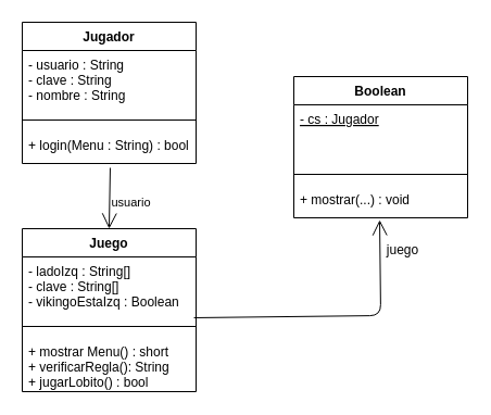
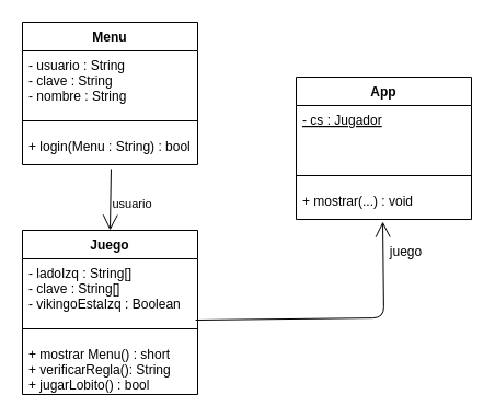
  <mxCell id="0" />
  <mxCell id="1" parent="0" />
- <mxCell id="2" value="Jugador" style="swimlane;fontStyle=1;align=center;verticalAlign=top;childLayout=stackLayout;horizontal=1;startSize=26;horizontalStack=0;resizeParent=1;resizeParentMax=0;resizeLast=0;collapsible=1;marginBottom=0;" parent="1" vertex="1"><mxGeometry x="20" y="20" width="160" height="130" as="geometry" /></mxCell>
+ <mxCell id="2" value="Menu" style="swimlane;fontStyle=1;align=center;verticalAlign=top;childLayout=stackLayout;horizontal=1;startSize=26;horizontalStack=0;resizeParent=1;resizeParentMax=0;resizeLast=0;collapsible=1;marginBottom=0;" parent="1" vertex="1"><mxGeometry x="20" y="20" width="160" height="130" as="geometry" /></mxCell>
  <mxCell id="3" value="- usuario : String&#10;- clave : String&#10;- nombre : String" style="text;strokeColor=none;fillColor=none;align=left;verticalAlign=top;spacingLeft=4;spacingRight=4;overflow=hidden;rotatable=0;points=[[0,0.5],[1,0.5]];portConstraint=eastwest;" parent="2" vertex="1"><mxGeometry y="26" width="160" height="54" as="geometry" /></mxCell>
  <mxCell id="4" value="" style="line;strokeWidth=1;fillColor=none;align=left;verticalAlign=middle;spacingTop=-1;spacingLeft=3;spacingRight=3;rotatable=0;labelPosition=right;points=[];portConstraint=eastwest;strokeColor=inherit;" parent="2" vertex="1"><mxGeometry y="80" width="160" height="20" as="geometry" /></mxCell>
  <mxCell id="5" value="+ login(Menu : String) : bool" style="text;strokeColor=none;fillColor=none;align=left;verticalAlign=top;spacingLeft=4;spacingRight=4;overflow=hidden;rotatable=0;points=[[0,0.5],[1,0.5]];portConstraint=eastwest;" parent="2" vertex="1"><mxGeometry y="100" width="160" height="30" as="geometry" /></mxCell>
  <mxCell id="6" value="Juego" style="swimlane;fontStyle=1;align=center;verticalAlign=top;childLayout=stackLayout;horizontal=1;startSize=26;horizontalStack=0;resizeParent=1;resizeParentMax=0;resizeLast=0;collapsible=1;marginBottom=0;" parent="1" vertex="1"><mxGeometry x="20" y="210" width="160" height="150" as="geometry"><mxRectangle x="170" y="240" width="80" height="30" as="alternateBounds" /></mxGeometry></mxCell>
  <mxCell id="7" value="- ladoIzq : String[]&#10;- clave : String[]&#10;- vikingoEstaIzq : Boolean" style="text;strokeColor=none;fillColor=none;align=left;verticalAlign=top;spacingLeft=4;spacingRight=4;overflow=hidden;rotatable=0;points=[[0,0.5],[1,0.5]];portConstraint=eastwest;" parent="6" vertex="1"><mxGeometry y="26" width="160" height="54" as="geometry" /></mxCell>
  <mxCell id="8" value="" style="line;strokeWidth=1;fillColor=none;align=left;verticalAlign=middle;spacingTop=-1;spacingLeft=3;spacingRight=3;rotatable=0;labelPosition=right;points=[];portConstraint=eastwest;strokeColor=inherit;" parent="6" vertex="1"><mxGeometry y="80" width="160" height="20" as="geometry" /></mxCell>
  <mxCell id="9" value="+ mostrar Menu() : short&#10;+ verificarRegla(): String&#10;+ jugarLobito() : bool" style="text;strokeColor=none;fillColor=none;align=left;verticalAlign=top;spacingLeft=4;spacingRight=4;overflow=hidden;rotatable=0;points=[[0,0.5],[1,0.5]];portConstraint=eastwest;" parent="6" vertex="1"><mxGeometry y="100" width="160" height="50" as="geometry" /></mxCell>
  <mxCell id="10" value="" style="endArrow=open;endFill=1;endSize=12;html=1;entryX=0.5;entryY=0;entryDx=0;entryDy=0;exitX=0.506;exitY=1.133;exitDx=0;exitDy=0;exitPerimeter=0;" parent="1" source="5" target="6" edge="1"><mxGeometry width="160" relative="1" as="geometry"><mxPoint x="230" y="110" as="sourcePoint" /><mxPoint x="290" y="280" as="targetPoint" /></mxGeometry></mxCell>
  <mxCell id="11" value="usuario" style="edgeLabel;html=1;align=center;verticalAlign=middle;resizable=0;points=[];" parent="10" vertex="1" connectable="0"><mxGeometry x="-0.394" y="2" relative="1" as="geometry"><mxPoint x="17" y="14" as="offset" /></mxGeometry></mxCell>
- <mxCell id="12" value="Boolean" style="swimlane;fontStyle=1;align=center;verticalAlign=top;childLayout=stackLayout;horizontal=1;startSize=26;horizontalStack=0;resizeParent=1;resizeParentMax=0;resizeLast=0;collapsible=1;marginBottom=0;" parent="1" vertex="1"><mxGeometry x="270" y="70" width="160" height="130" as="geometry" /></mxCell>
+ <mxCell id="12" value="App" style="swimlane;fontStyle=1;align=center;verticalAlign=top;childLayout=stackLayout;horizontal=1;startSize=26;horizontalStack=0;resizeParent=1;resizeParentMax=0;resizeLast=0;collapsible=1;marginBottom=0;" parent="1" vertex="1"><mxGeometry x="270" y="70" width="160" height="130" as="geometry" /></mxCell>
  <mxCell id="13" value="- cs : Jugador" style="text;strokeColor=none;fillColor=none;align=left;verticalAlign=top;spacingLeft=4;spacingRight=4;overflow=hidden;rotatable=0;points=[[0,0.5],[1,0.5]];portConstraint=eastwest;fontStyle=4" parent="12" vertex="1"><mxGeometry y="26" width="160" height="54" as="geometry" /></mxCell>
  <mxCell id="14" value="" style="line;strokeWidth=1;fillColor=none;align=left;verticalAlign=middle;spacingTop=-1;spacingLeft=3;spacingRight=3;rotatable=0;labelPosition=right;points=[];portConstraint=eastwest;strokeColor=inherit;" parent="12" vertex="1"><mxGeometry y="80" width="160" height="20" as="geometry" /></mxCell>
  <mxCell id="15" value="+ mostrar(...) : void" style="text;strokeColor=none;fillColor=none;align=left;verticalAlign=top;spacingLeft=4;spacingRight=4;overflow=hidden;rotatable=0;points=[[0,0.5],[1,0.5]];portConstraint=eastwest;" parent="12" vertex="1"><mxGeometry y="100" width="160" height="30" as="geometry" /></mxCell>
  <mxCell id="16" value="" style="endArrow=open;endFill=1;endSize=12;html=1;exitX=0.988;exitY=1.037;exitDx=0;exitDy=0;exitPerimeter=0;entryX=0.494;entryY=1.067;entryDx=0;entryDy=0;entryPerimeter=0;" parent="1" source="7" target="15" edge="1"><mxGeometry width="160" relative="1" as="geometry"><mxPoint x="130" y="100" as="sourcePoint" /><mxPoint x="290" y="100" as="targetPoint" /><Array as="points"><mxPoint x="350" y="290" /></Array></mxGeometry></mxCell>
  <mxCell id="17" value="juego" style="text;html=1;align=center;verticalAlign=middle;resizable=0;points=[];autosize=1;strokeColor=none;fillColor=none;" parent="1" vertex="1"><mxGeometry x="345" y="215" width="50" height="30" as="geometry" /></mxCell>
